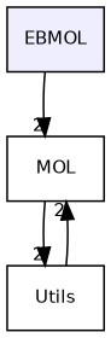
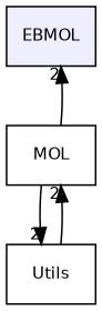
  digraph {
    compound=true
    node [fontname=Helvetica fontsize=10 shape=box]
    edge [headlabel=2 labeldistance=1.5 labelfontname=Helvetica labelfontsize=10]
    n1 [fillcolor="#eeeeff" label=EBMOL pencolor=black style=filled]
    n2 [label=MOL]
    n3 [label=Utils]
-   n1 -> n2
+   n2 -> n1
    n2 -> n3
    n3 -> n2
  }
